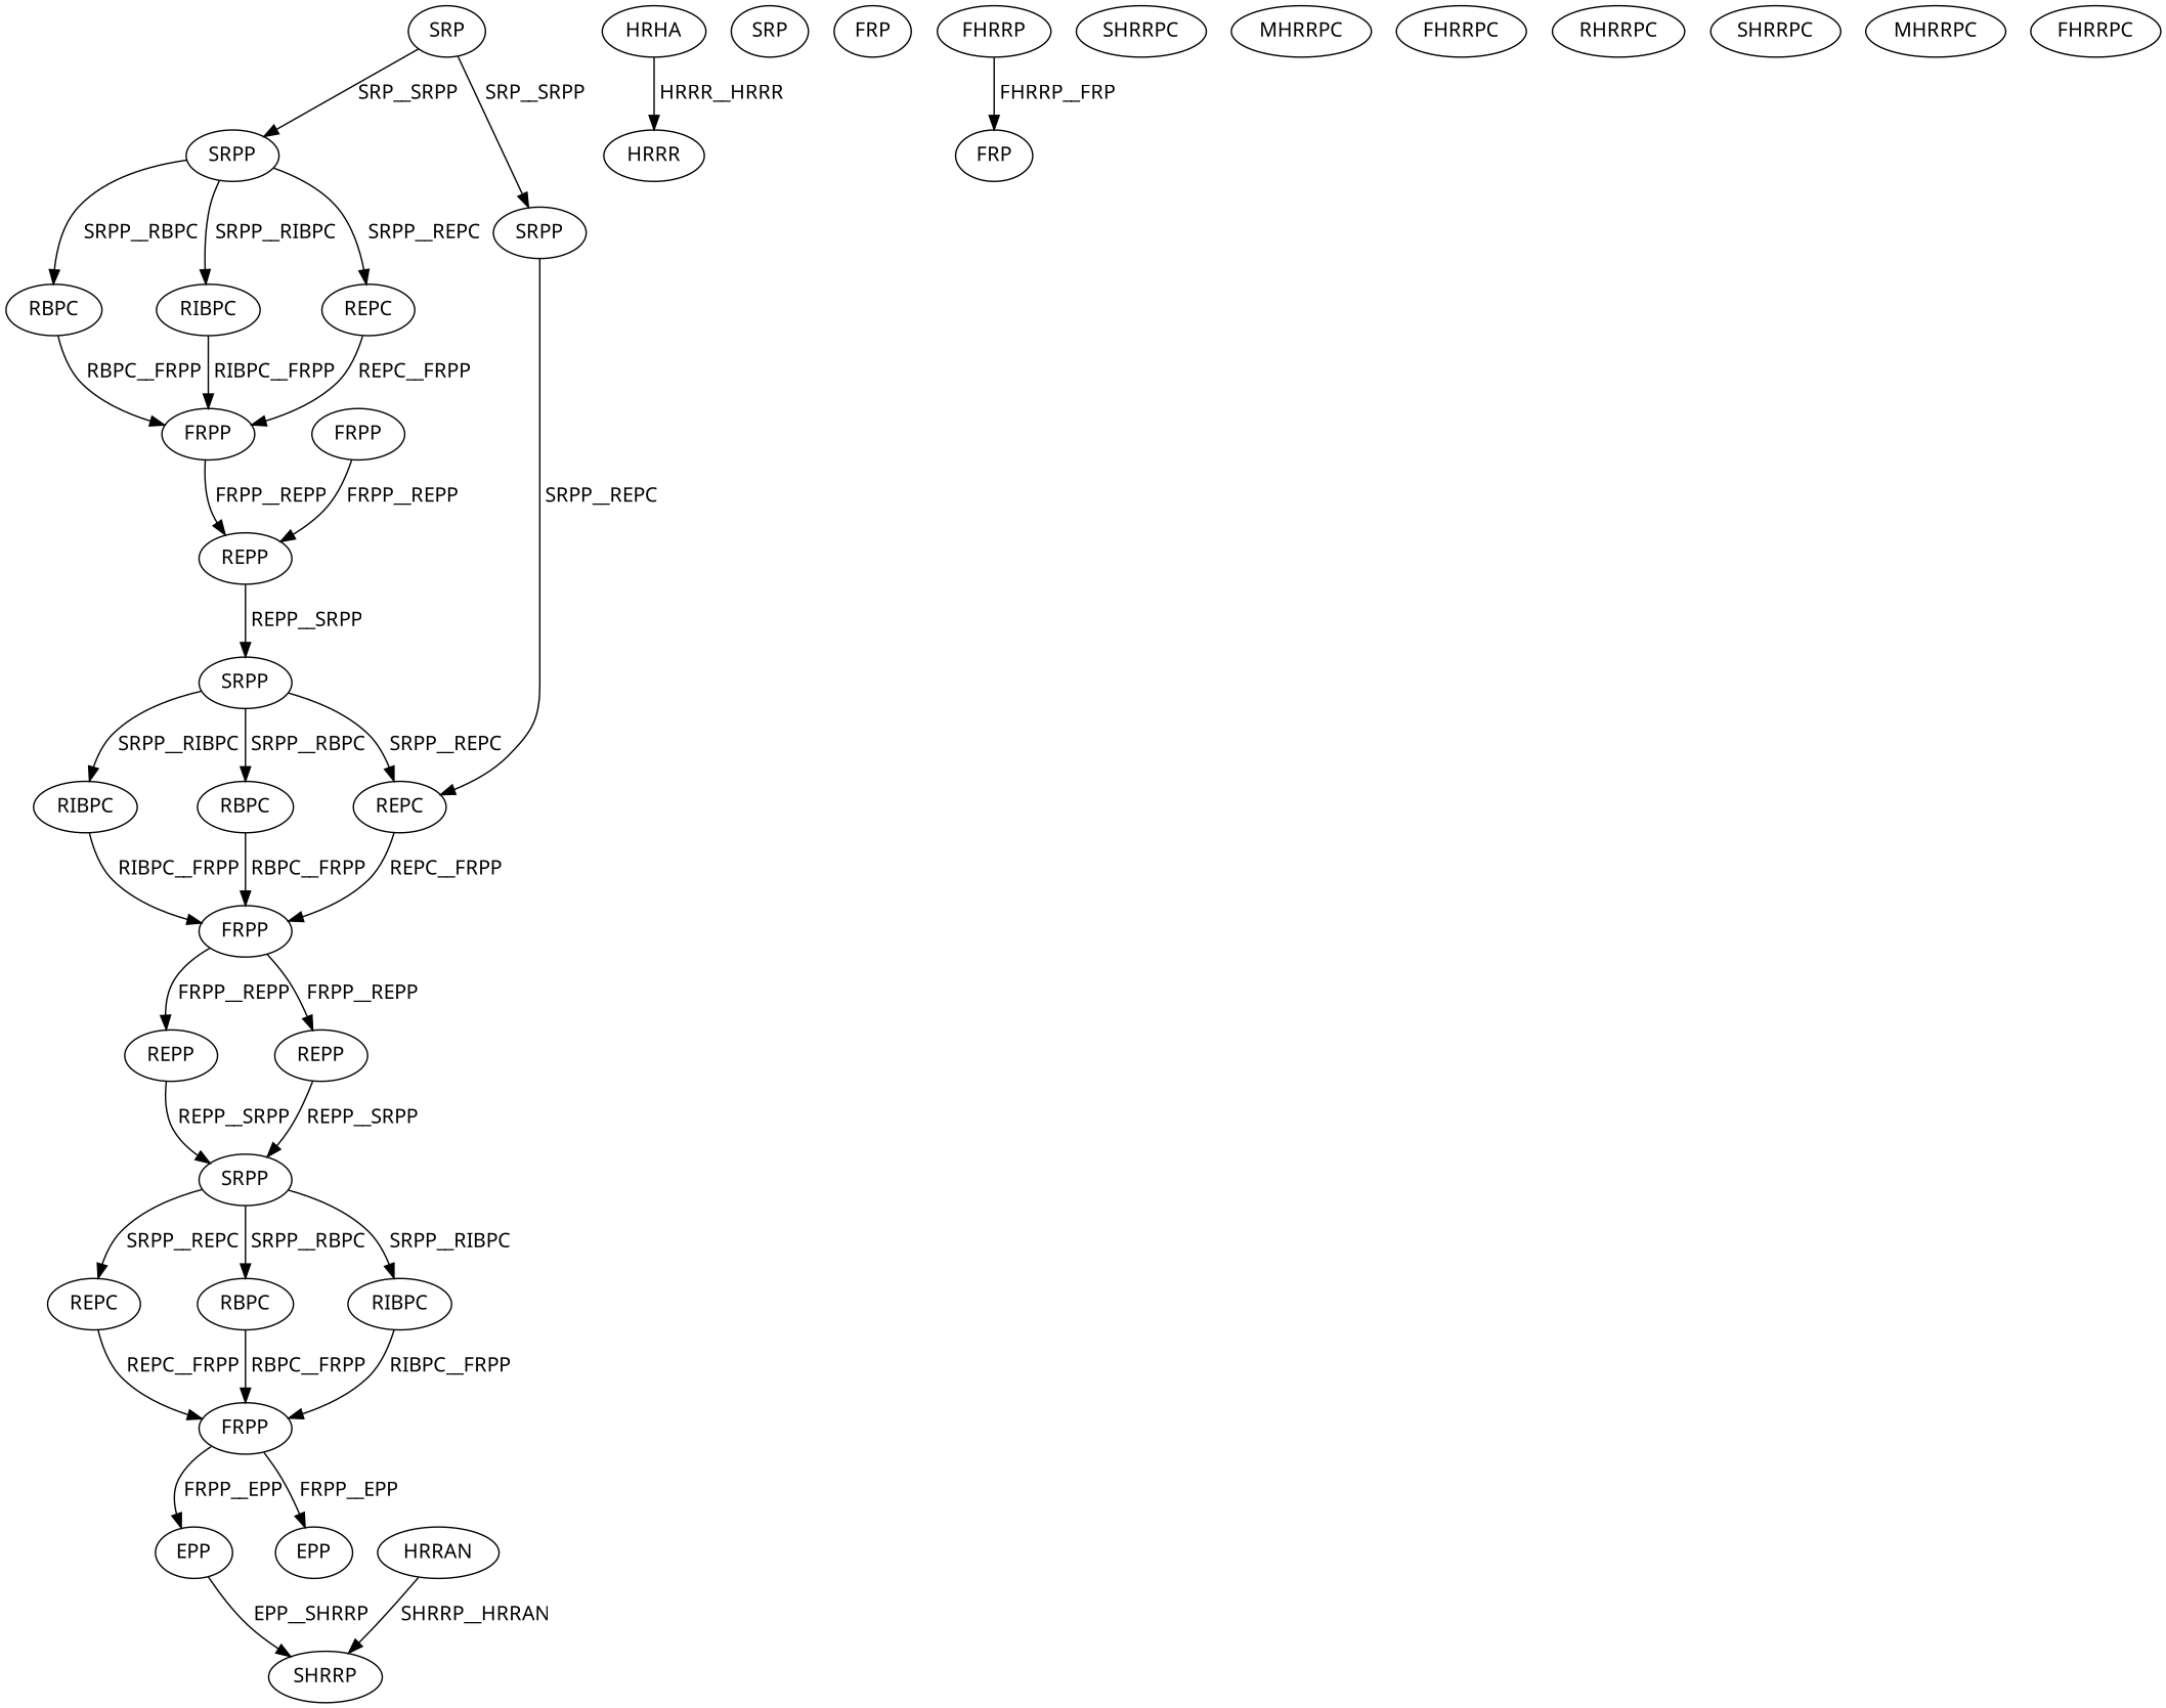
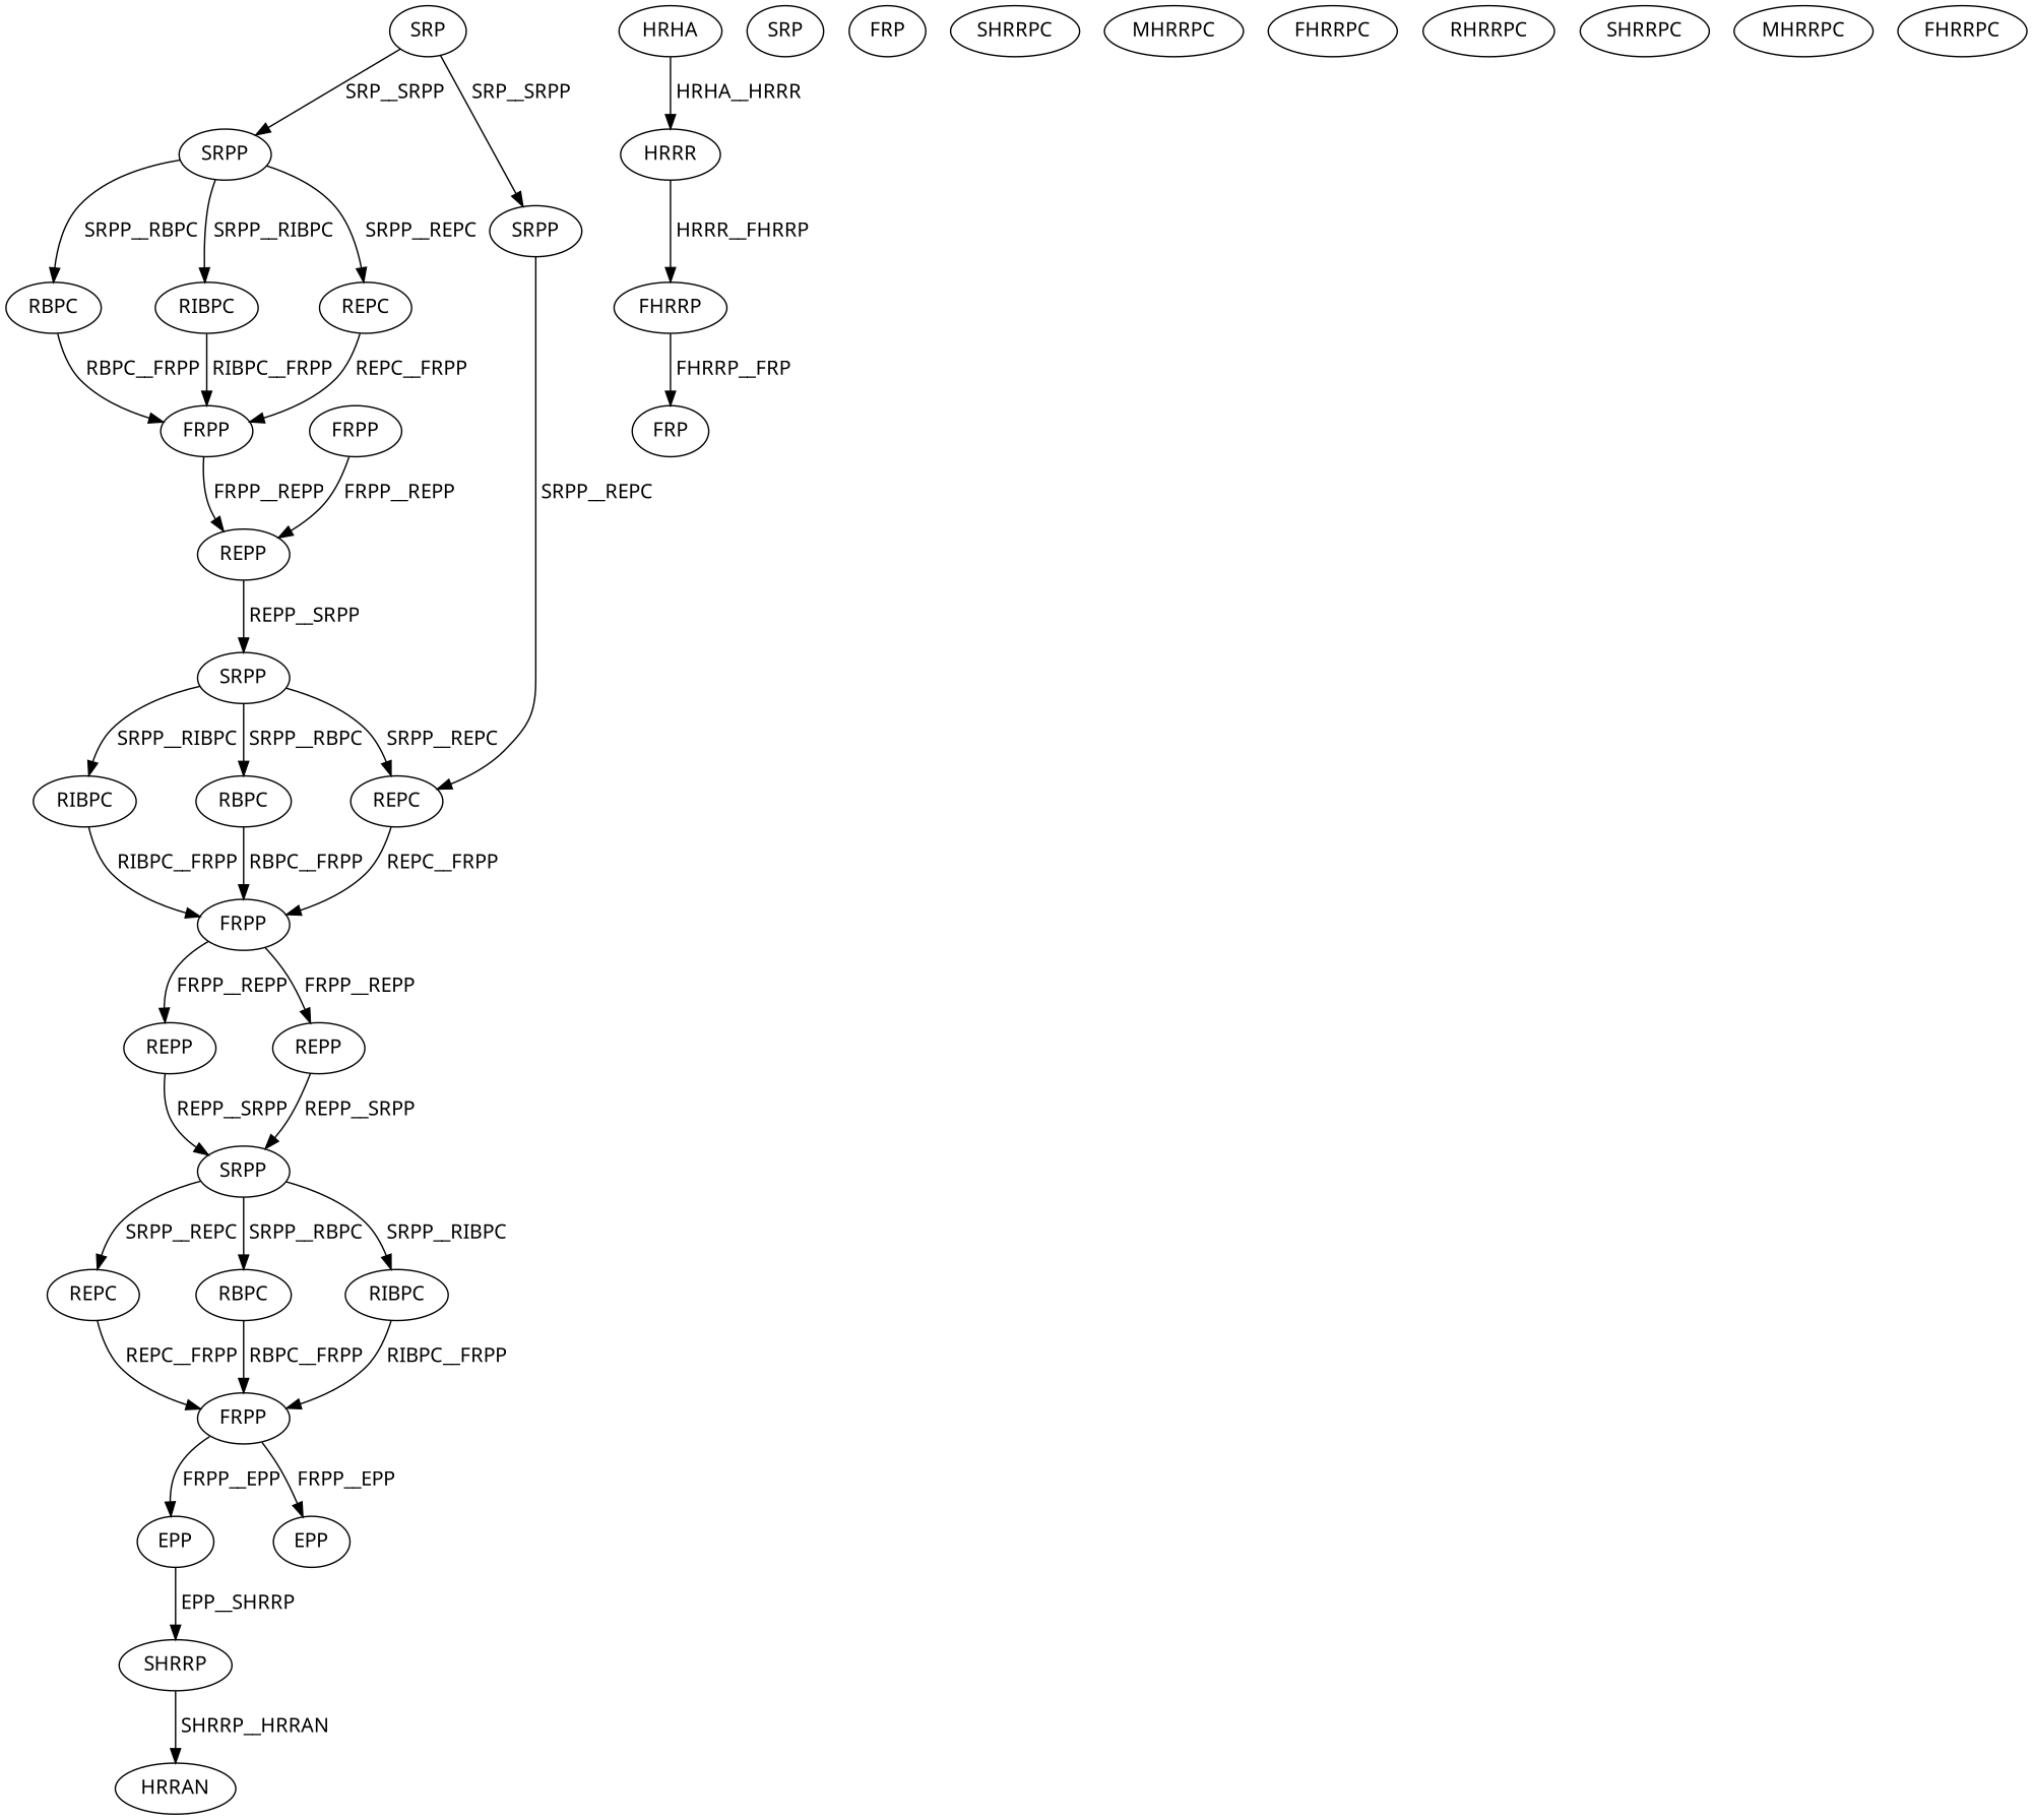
  digraph {
    fontname="Noto Sans"
    node [color=black fontcolor=black fontname="Noto Sans"]
    edge [color=black fontcolor=black fontname="Noto Sans"]
    n1 [label=SRP]
    n2 [label=SRPP]
    n3 [label=SRPP]
    n4 [label=RIBPC]
    n5 [label=REPC]
    n6 [label=RBPC]
    n7 [label=REPC]
    n8 [label=FRPP]
    n9 [label=FRPP]
    n10 [label=REPP]
    n11 [label=SRPP]
    n12 [label=FRPP]
    n13 [label=RIBPC]
    n14 [label=RBPC]
    n15 [label=REPP]
    n16 [label=REPP]
    n17 [label=SRPP]
    n18 [label=REPC]
    n19 [label=RBPC]
    n20 [label=RIBPC]
    n21 [label=FRPP]
    n22 [label=EPP]
    n23 [label=EPP]
    n24 [label=SHRRP]
    n25 [label=HRRAN]
    n26 [label=HRHA]
    n27 [label=HRRR]
    n28 [label=SRP]
    n29 [label=FRP]
    n30 [label=FHRRP]
    n31 [label=SHRRPC]
    n32 [label=MHRRPC]
    n33 [label=FHRRPC]
    n34 [label=RHRRPC]
    n35 [label=SHRRPC]
    n36 [label=MHRRPC]
    n37 [label=FHRRPC]
    n38 [label=FRP]
    n1 -> n2 [label=" SRP__SRPP"]
    n1 -> n3 [label=" SRP__SRPP"]
    n2 -> n4 [label=" SRPP__RIBPC"]
    n2 -> n5 [label=" SRPP__REPC"]
    n2 -> n6 [label=" SRPP__RBPC"]
    n3 -> n7 [label=" SRPP__REPC"]
    n4 -> n8 [label=" RIBPC__FRPP"]
    n5 -> n8 [label=" REPC__FRPP"]
    n6 -> n8 [label=" RBPC__FRPP"]
    n7 -> n12 [label=" REPC__FRPP"]
    n8 -> n10 [label=" FRPP__REPP"]
    n9 -> n10 [label=" FRPP__REPP"]
    n10 -> n11 [label=" REPP__SRPP"]
    n11 -> n7 [label=" SRPP__REPC"]
    n11 -> n13 [label=" SRPP__RIBPC"]
    n11 -> n14 [label=" SRPP__RBPC"]
    n12 -> n15 [label=" FRPP__REPP"]
    n12 -> n16 [label=" FRPP__REPP"]
    n13 -> n12 [label=" RIBPC__FRPP"]
    n14 -> n12 [label=" RBPC__FRPP"]
    n15 -> n17 [label=" REPP__SRPP"]
    n16 -> n17 [label=" REPP__SRPP"]
    n17 -> n18 [label=" SRPP__REPC"]
    n17 -> n19 [label=" SRPP__RBPC"]
    n17 -> n20 [label=" SRPP__RIBPC"]
    n18 -> n21 [label=" REPC__FRPP"]
    n19 -> n21 [label=" RBPC__FRPP"]
    n20 -> n21 [label=" RIBPC__FRPP"]
    n21 -> n22 [label=" FRPP__EPP"]
    n21 -> n23 [label=" FRPP__EPP"]
    n22 -> n24 [label=" EPP__SHRRP"]
-   n25 -> n24 [label=" SHRRP__HRRAN"]
-   n26 -> n27 [label=" HRRR__HRRR"]
+   n24 -> n25 [label=" SHRRP__HRRAN"]
+   n26 -> n27 [label=" HRHA__HRRR"]
+   n27 -> n30 [label=" HRRR__FHRRP"]
    n30 -> n38 [label=" FHRRP__FRP"]
  }
